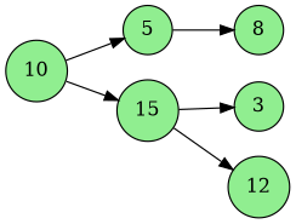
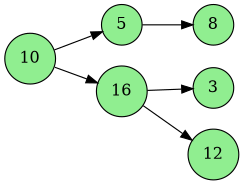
  digraph {
    rankdir=LR
    node [fillcolor=lightgreen shape=circle style=filled]
    10
    5
-   15
+   15 [label=16]
    n4 [label=8]
    3
    12
    10 -> 5
    10 -> 15
    5 -> n4
    15 -> 3
    15 -> 12
  }
